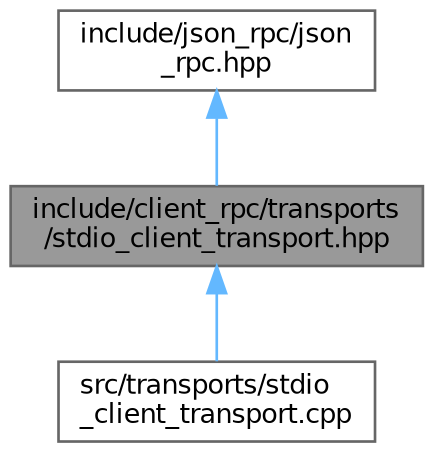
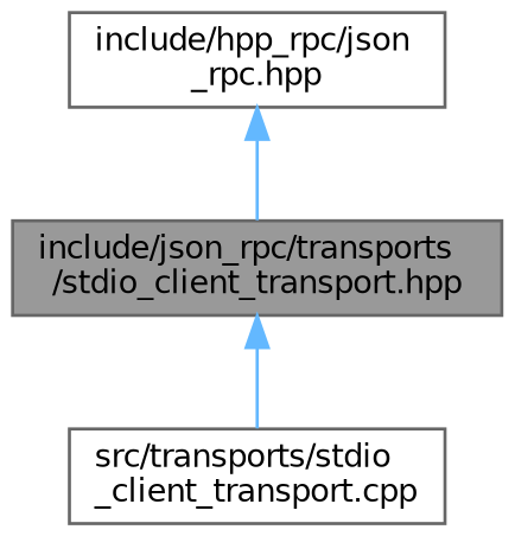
  digraph {
    node [color=grey40 fillcolor=white fontname=Helvetica fontsize=10 shape=box style=filled]
    edge [color=steelblue1 dir=back fontname=Helvetica fontsize=10 labelfontname=Helvetica labelfontsize=10 style=solid]
-   n1 [color=gray40 fillcolor=grey60 fontcolor=black height=0.2 label="include/client_rpc/transports\l/stdio_client_transport.hpp" width=0.4]
+   n1 [color=gray40 fillcolor=grey60 fontcolor=black height=0.2 label="include/json_rpc/transports\l/stdio_client_transport.hpp" width=0.4]
    n2 [height=0.2 label="src/transports/stdio\l_client_transport.cpp" width=0.4]
-   n3 [height=0.2 label="include/json_rpc/json\l_rpc.hpp" width=0.4]
+   n3 [height=0.2 label="include/hpp_rpc/json\l_rpc.hpp" width=0.4]
    n1 -> n2
    n3 -> n1
  }
